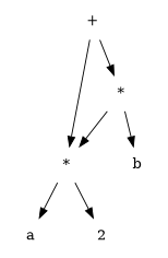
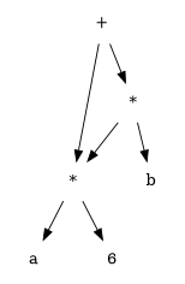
  digraph {
    node [shape=plaintext]
    n1 [label="*"]
    a
-   2
+   2 [label=6]
    n4 [label="*"]
    b
    "+"
    n1 -> a
    n1 -> 2
    n4 -> n1
    n4 -> b
    "+" -> n1
    "+" -> n4
  }
